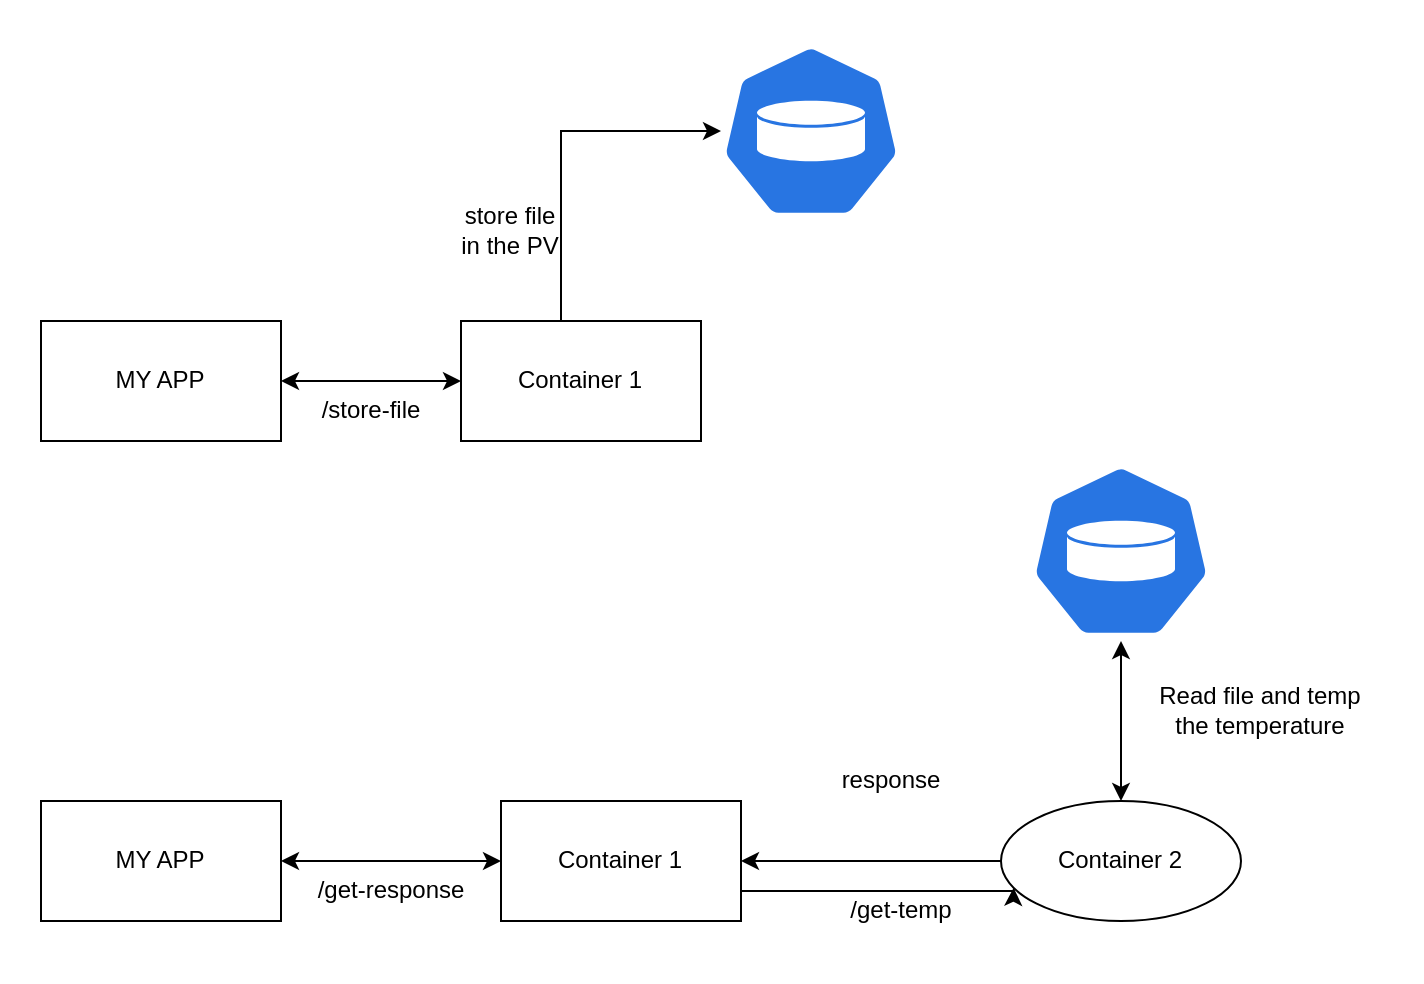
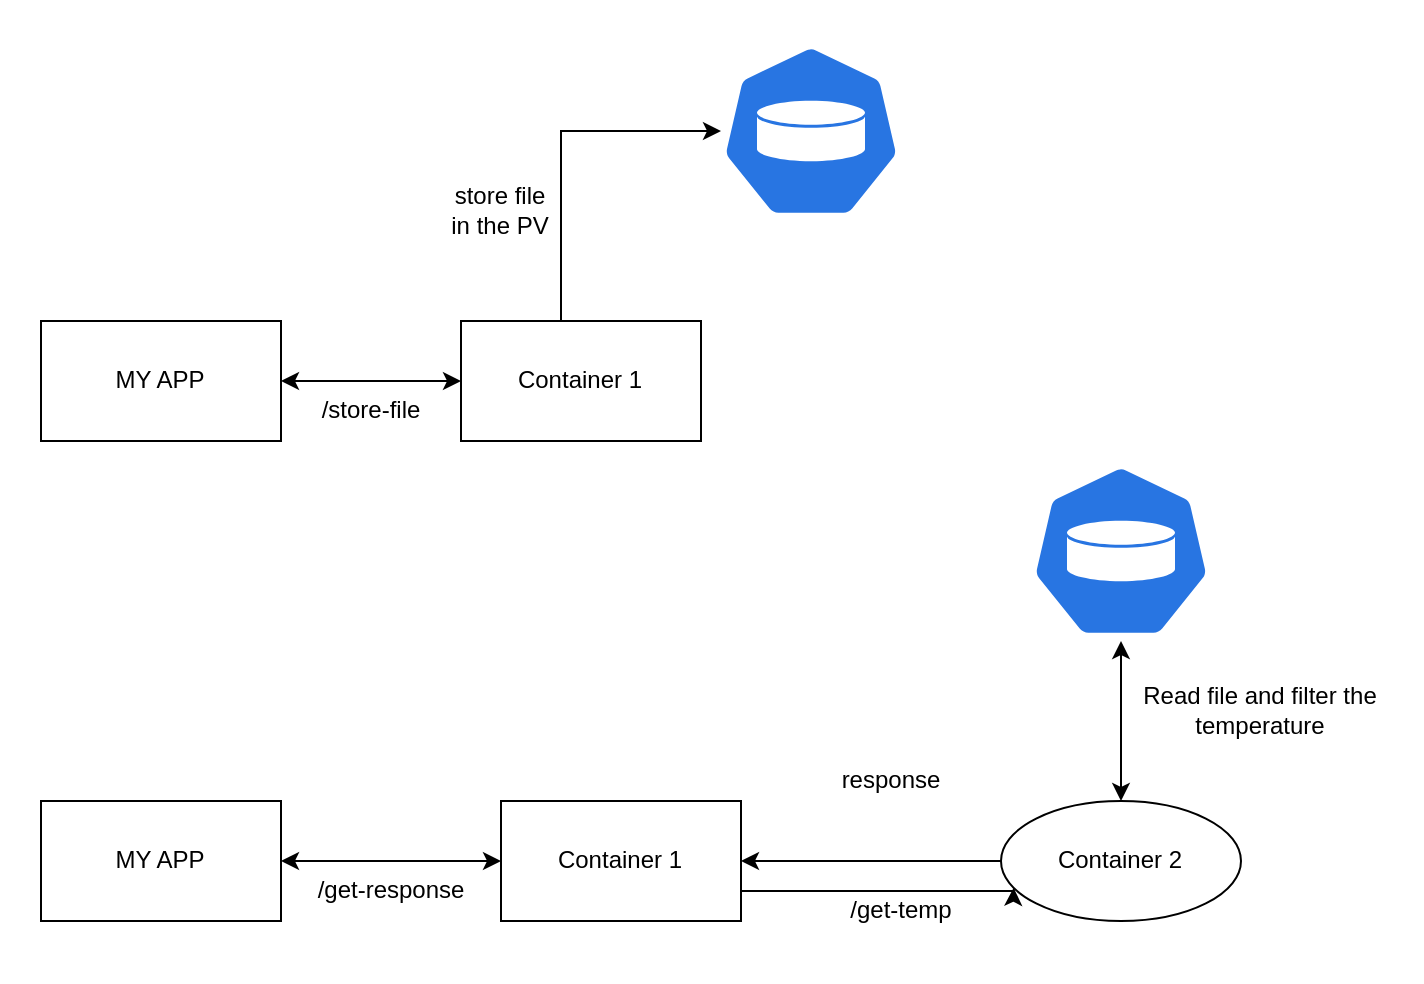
  <mxCell id="0" />
  <mxCell id="1" parent="0" />
  <mxCell id="2" style="edgeStyle=orthogonalEdgeStyle;rounded=0;orthogonalLoop=1;jettySize=auto;html=1;" edge="1" parent="1" source="3" target="4"><mxGeometry relative="1" as="geometry"><Array as="points"><mxPoint x="280" y="65" /></Array></mxGeometry></mxCell>
  <mxCell id="3" value="Container 1" style="rounded=0;whiteSpace=wrap;html=1;" vertex="1" parent="1"><mxGeometry x="230" y="160" width="120" height="60" as="geometry" /></mxCell>
  <mxCell id="4" value="" style="sketch=0;html=1;dashed=0;whitespace=wrap;fillColor=#2875E2;strokeColor=#ffffff;points=[[0.005,0.63,0],[0.1,0.2,0],[0.9,0.2,0],[0.5,0,0],[0.995,0.63,0],[0.72,0.99,0],[0.5,1,0],[0.28,0.99,0]];verticalLabelPosition=bottom;align=center;verticalAlign=top;shape=mxgraph.kubernetes.icon;prIcon=pv" vertex="1" parent="1"><mxGeometry x="360" y="20" width="90" height="90" as="geometry" /></mxCell>
  <mxCell id="5" style="edgeStyle=orthogonalEdgeStyle;rounded=0;orthogonalLoop=1;jettySize=auto;html=1;startArrow=classic;startFill=1;" edge="1" parent="1" source="6" target="3"><mxGeometry relative="1" as="geometry" /></mxCell>
  <mxCell id="6" value="MY APP" style="rounded=0;whiteSpace=wrap;html=1;" vertex="1" parent="1"><mxGeometry x="20" y="160" width="120" height="60" as="geometry" /></mxCell>
  <mxCell id="7" value="/store-file" style="text;html=1;align=center;verticalAlign=middle;resizable=0;points=[];autosize=1;strokeColor=none;fillColor=none;" vertex="1" parent="1"><mxGeometry x="150" y="190" width="70" height="30" as="geometry" /></mxCell>
- <mxCell id="8" value="store file in the PV" style="text;html=1;strokeColor=none;fillColor=none;align=center;verticalAlign=middle;whiteSpace=wrap;rounded=0;" vertex="1" parent="1"><mxGeometry x="225" y="100" width="60" height="30" as="geometry" /></mxCell>
+ <mxCell id="8" value="store file in the PV" style="text;html=1;strokeColor=none;fillColor=none;align=center;verticalAlign=middle;whiteSpace=wrap;rounded=0;" vertex="1" parent="1"><mxGeometry x="220" y="90" width="60" height="30" as="geometry" /></mxCell>
  <mxCell id="9" style="edgeStyle=orthogonalEdgeStyle;rounded=0;orthogonalLoop=1;jettySize=auto;html=1;entryX=0;entryY=0.75;entryDx=0;entryDy=0;" edge="1" parent="1" source="10" target="13"><mxGeometry relative="1" as="geometry"><Array as="points"><mxPoint x="400" y="445" /><mxPoint x="400" y="445" /></Array></mxGeometry></mxCell>
  <mxCell id="10" value="Container 1" style="rounded=0;whiteSpace=wrap;html=1;" vertex="1" parent="1"><mxGeometry x="250" y="400" width="120" height="60" as="geometry" /></mxCell>
  <mxCell id="11" style="edgeStyle=orthogonalEdgeStyle;rounded=0;orthogonalLoop=1;jettySize=auto;html=1;entryX=0.5;entryY=1;entryDx=0;entryDy=0;entryPerimeter=0;startArrow=classic;startFill=1;" edge="1" parent="1" source="13" target="14"><mxGeometry relative="1" as="geometry" /></mxCell>
  <mxCell id="12" style="edgeStyle=orthogonalEdgeStyle;rounded=0;orthogonalLoop=1;jettySize=auto;html=1;entryX=1;entryY=0.5;entryDx=0;entryDy=0;" edge="1" parent="1" source="13" target="10"><mxGeometry relative="1" as="geometry" /></mxCell>
  <mxCell id="13" value="Container 2" style="ellipse;whiteSpace=wrap;html=1;" vertex="1" parent="1"><mxGeometry x="500" y="400" width="120" height="60" as="geometry" /></mxCell>
  <mxCell id="14" value="" style="sketch=0;html=1;dashed=0;whitespace=wrap;fillColor=#2875E2;strokeColor=#ffffff;points=[[0.005,0.63,0],[0.1,0.2,0],[0.9,0.2,0],[0.5,0,0],[0.995,0.63,0],[0.72,0.99,0],[0.5,1,0],[0.28,0.99,0]];verticalLabelPosition=bottom;align=center;verticalAlign=top;shape=mxgraph.kubernetes.icon;prIcon=pv" vertex="1" parent="1"><mxGeometry x="515" y="230" width="90" height="90" as="geometry" /></mxCell>
  <mxCell id="15" style="edgeStyle=orthogonalEdgeStyle;rounded=0;orthogonalLoop=1;jettySize=auto;html=1;entryX=0;entryY=0.5;entryDx=0;entryDy=0;startArrow=classic;startFill=1;" edge="1" parent="1" source="16" target="10"><mxGeometry relative="1" as="geometry"><Array as="points"><mxPoint x="180" y="430" /><mxPoint x="180" y="430" /></Array></mxGeometry></mxCell>
  <mxCell id="16" value="MY APP" style="rounded=0;whiteSpace=wrap;html=1;" vertex="1" parent="1"><mxGeometry x="20" y="400" width="120" height="60" as="geometry" /></mxCell>
  <mxCell id="17" value="/get-response" style="text;html=1;align=center;verticalAlign=middle;resizable=0;points=[];autosize=1;strokeColor=none;fillColor=none;" vertex="1" parent="1"><mxGeometry x="140" y="430" width="110" height="30" as="geometry" /></mxCell>
  <mxCell id="18" value="/get-temp" style="text;html=1;align=center;verticalAlign=middle;resizable=0;points=[];autosize=1;strokeColor=none;fillColor=none;" vertex="1" parent="1"><mxGeometry x="415" y="440" width="70" height="30" as="geometry" /></mxCell>
- <mxCell id="19" value="Read file and temp the temperature" style="text;html=1;strokeColor=none;fillColor=none;align=center;verticalAlign=middle;whiteSpace=wrap;rounded=0;" vertex="1" parent="1"><mxGeometry x="570" y="330" width="120" height="50" as="geometry" /></mxCell>
+ <mxCell id="19" value="Read file and filter the temperature" style="text;html=1;strokeColor=none;fillColor=none;align=center;verticalAlign=middle;whiteSpace=wrap;rounded=0;" vertex="1" parent="1"><mxGeometry x="570" y="330" width="120" height="50" as="geometry" /></mxCell>
  <mxCell id="20" value="response" style="text;html=1;align=center;verticalAlign=middle;resizable=0;points=[];autosize=1;strokeColor=none;fillColor=none;" vertex="1" parent="1"><mxGeometry x="410" y="375" width="70" height="30" as="geometry" /></mxCell>
